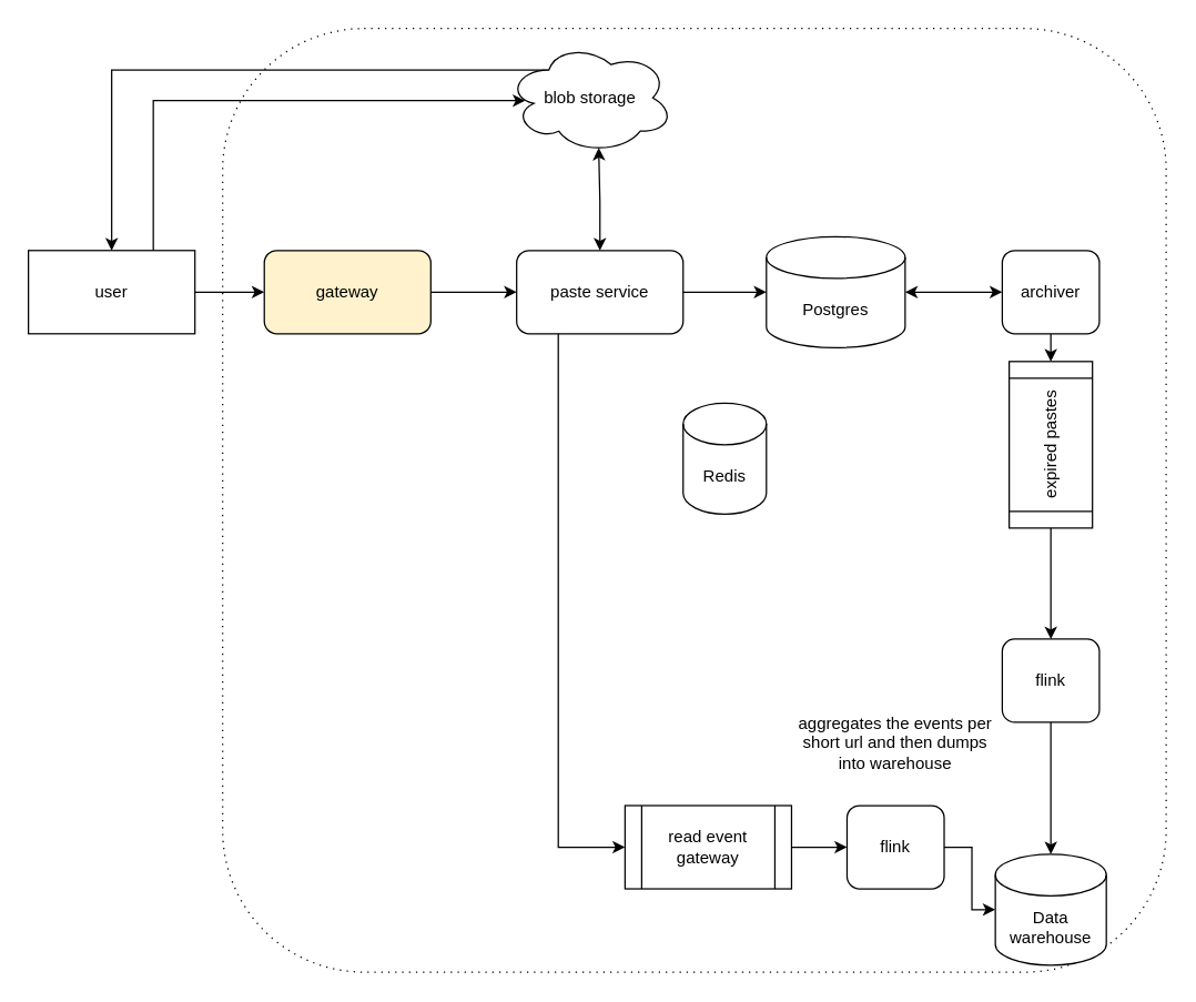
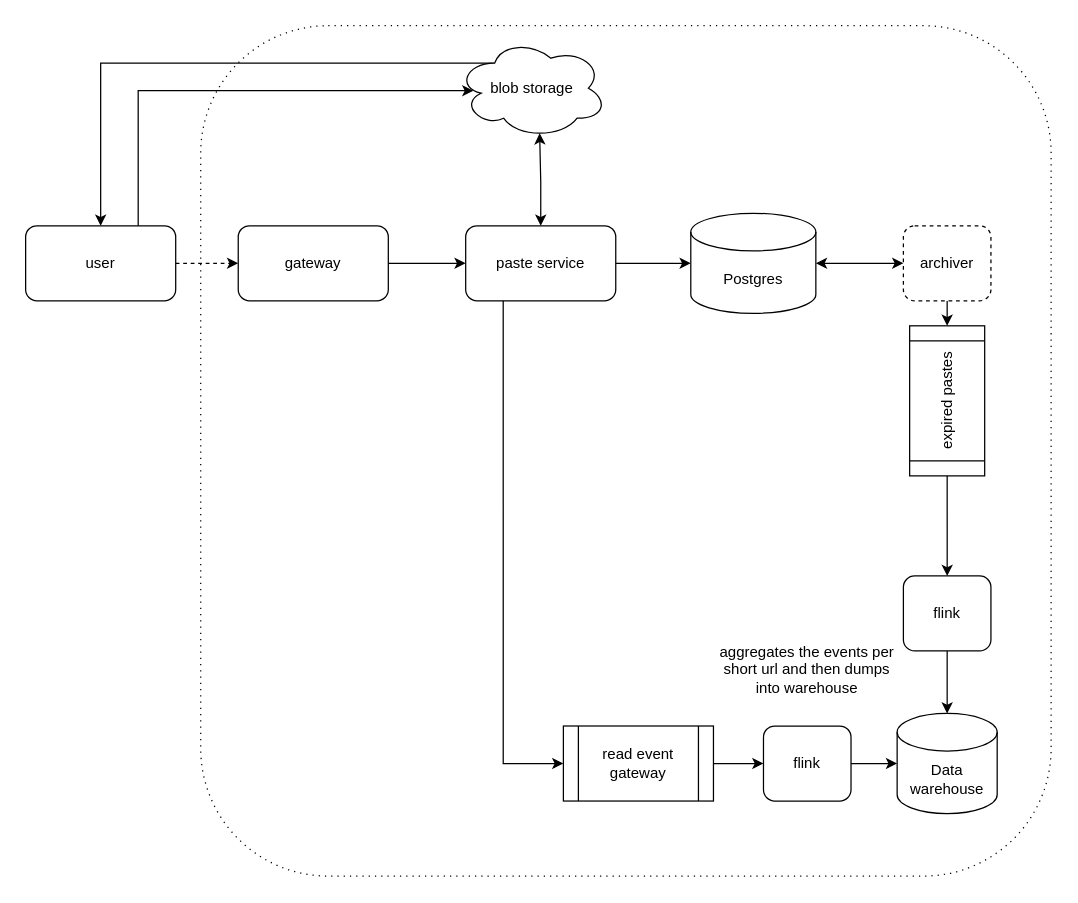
  <mxCell id="0" />
  <mxCell id="1" parent="0" />
  <mxCell id="2" value="" style="rounded=1;whiteSpace=wrap;html=1;dashed=1;dashPattern=1 4;" parent="1" vertex="1"><mxGeometry x="160" y="20" width="680" height="680" as="geometry" /></mxCell>
- <mxCell id="3" style="edgeStyle=orthogonalEdgeStyle;rounded=0;orthogonalLoop=1;jettySize=auto;html=1;exitX=1;exitY=0.5;exitDx=0;exitDy=0;entryX=0;entryY=0.5;entryDx=0;entryDy=0;" parent="1" source="4" target="6" edge="1"><mxGeometry relative="1" as="geometry" /></mxCell>
- <mxCell id="4" value="user" style="whiteSpace=wrap;html=1;rounded=0;" parent="1" vertex="1"><mxGeometry x="20" y="180" width="120" height="60" as="geometry" /></mxCell>
+ <mxCell id="3" style="edgeStyle=orthogonalEdgeStyle;rounded=0;orthogonalLoop=1;jettySize=auto;html=1;exitX=1;exitY=0.5;exitDx=0;exitDy=0;entryX=0;entryY=0.5;entryDx=0;entryDy=0;dashed=1;" parent="1" source="4" target="6" edge="1"><mxGeometry relative="1" as="geometry" /></mxCell>
+ <mxCell id="4" value="user" style="rounded=1;whiteSpace=wrap;html=1;" parent="1" vertex="1"><mxGeometry x="20" y="180" width="120" height="60" as="geometry" /></mxCell>
  <mxCell id="5" style="edgeStyle=orthogonalEdgeStyle;rounded=0;orthogonalLoop=1;jettySize=auto;html=1;exitX=1;exitY=0.5;exitDx=0;exitDy=0;entryX=0;entryY=0.5;entryDx=0;entryDy=0;" parent="1" source="6" target="8" edge="1"><mxGeometry relative="1" as="geometry"><Array as="points"><mxPoint x="340" y="210" /><mxPoint x="340" y="210" /></Array></mxGeometry></mxCell>
- <mxCell id="6" value="gateway" style="rounded=1;whiteSpace=wrap;html=1;fillColor=#fff2cc;" parent="1" vertex="1"><mxGeometry x="190" y="180" width="120" height="60" as="geometry" /></mxCell>
+ <mxCell id="6" value="gateway" style="rounded=1;whiteSpace=wrap;html=1;" parent="1" vertex="1"><mxGeometry x="190" y="180" width="120" height="60" as="geometry" /></mxCell>
  <mxCell id="7" style="edgeStyle=orthogonalEdgeStyle;rounded=0;orthogonalLoop=1;jettySize=auto;html=1;entryX=0.109;entryY=0.525;entryDx=0;entryDy=0;entryPerimeter=0;exitX=0.75;exitY=0;exitDx=0;exitDy=0;" parent="1" source="4" target="27" edge="1"><mxGeometry relative="1" as="geometry"><Array as="points"><mxPoint x="110" y="72" /></Array></mxGeometry></mxCell>
  <mxCell id="8" value="paste service" style="rounded=1;whiteSpace=wrap;html=1;" parent="1" vertex="1"><mxGeometry x="371.88" y="180" width="120" height="60" as="geometry" /></mxCell>
  <mxCell id="9" style="edgeStyle=orthogonalEdgeStyle;rounded=0;orthogonalLoop=1;jettySize=auto;html=1;entryX=0;entryY=0.5;entryDx=0;entryDy=0;exitX=0.25;exitY=1;exitDx=0;exitDy=0;" parent="1" source="8" target="16" edge="1"><mxGeometry relative="1" as="geometry"><mxPoint x="390" y="440" as="sourcePoint" /></mxGeometry></mxCell>
- <mxCell id="10" value="Redis" style="shape=cylinder3;whiteSpace=wrap;html=1;boundedLbl=1;backgroundOutline=1;size=15;" parent="1" vertex="1"><mxGeometry x="491.88" y="290" width="60" height="80" as="geometry" /></mxCell>
  <mxCell id="11" value="Postgres" style="shape=cylinder3;whiteSpace=wrap;html=1;boundedLbl=1;backgroundOutline=1;size=15;" parent="1" vertex="1"><mxGeometry x="551.88" y="170" width="100" height="80" as="geometry" /></mxCell>
  <mxCell id="12" style="edgeStyle=orthogonalEdgeStyle;rounded=0;orthogonalLoop=1;jettySize=auto;html=1;entryX=1;entryY=0.5;entryDx=0;entryDy=0;" parent="1" source="13" target="22" edge="1"><mxGeometry relative="1" as="geometry"><Array as="points"><mxPoint x="757" y="261" /></Array></mxGeometry></mxCell>
- <mxCell id="13" value="archiver" style="rounded=1;whiteSpace=wrap;html=1;" parent="1" vertex="1"><mxGeometry x="721.88" y="180" width="70" height="60" as="geometry" /></mxCell>
+ <mxCell id="13" value="archiver" style="rounded=1;whiteSpace=wrap;html=1;dashed=1;" parent="1" vertex="1"><mxGeometry x="721.88" y="180" width="70" height="60" as="geometry" /></mxCell>
  <mxCell id="14" style="edgeStyle=orthogonalEdgeStyle;rounded=0;orthogonalLoop=1;jettySize=auto;html=1;entryX=1;entryY=0.5;entryDx=0;entryDy=0;entryPerimeter=0;startArrow=classic;startFill=1;" parent="1" source="13" target="11" edge="1"><mxGeometry relative="1" as="geometry"><Array as="points"><mxPoint x="680" y="210" /></Array><mxPoint x="710" y="360" as="targetPoint" /></mxGeometry></mxCell>
  <mxCell id="15" style="edgeStyle=orthogonalEdgeStyle;rounded=0;orthogonalLoop=1;jettySize=auto;html=1;entryX=0;entryY=0.5;entryDx=0;entryDy=0;" parent="1" source="16" target="17" edge="1"><mxGeometry relative="1" as="geometry" /></mxCell>
  <mxCell id="16" value="read event gateway" style="shape=process;whiteSpace=wrap;html=1;backgroundOutline=1;" parent="1" vertex="1"><mxGeometry x="450" y="580" width="120" height="60" as="geometry" /></mxCell>
  <mxCell id="17" value="flink" style="rounded=1;whiteSpace=wrap;html=1;" parent="1" vertex="1"><mxGeometry x="610" y="580" width="70" height="60" as="geometry" /></mxCell>
- <mxCell id="18" value="Data warehouse" style="shape=cylinder3;whiteSpace=wrap;html=1;boundedLbl=1;backgroundOutline=1;size=15;" parent="1" vertex="1"><mxGeometry x="716.88" y="615" width="80" height="80" as="geometry" /></mxCell>
+ <mxCell id="18" value="Data warehouse" style="shape=cylinder3;whiteSpace=wrap;html=1;boundedLbl=1;backgroundOutline=1;size=15;" parent="1" vertex="1"><mxGeometry x="716.88" y="570" width="80" height="80" as="geometry" /></mxCell>
  <mxCell id="19" style="edgeStyle=orthogonalEdgeStyle;rounded=0;orthogonalLoop=1;jettySize=auto;html=1;entryX=0;entryY=0.5;entryDx=0;entryDy=0;entryPerimeter=0;" parent="1" source="17" target="18" edge="1"><mxGeometry relative="1" as="geometry"><mxPoint x="710" y="610" as="targetPoint" /></mxGeometry></mxCell>
  <mxCell id="20" value="aggregates the events per short url and then dumps into warehouse" style="text;html=1;align=center;verticalAlign=middle;whiteSpace=wrap;rounded=0;" parent="1" vertex="1"><mxGeometry x="568.13" y="520" width="153.75" height="30" as="geometry" /></mxCell>
  <mxCell id="21" style="edgeStyle=orthogonalEdgeStyle;rounded=0;orthogonalLoop=1;jettySize=auto;html=1;exitX=0;exitY=0.5;exitDx=0;exitDy=0;entryX=0.5;entryY=0;entryDx=0;entryDy=0;" parent="1" source="22" target="24" edge="1"><mxGeometry relative="1" as="geometry"><Array as="points"><mxPoint x="757" y="440" /><mxPoint x="757" y="440" /></Array></mxGeometry></mxCell>
  <mxCell id="22" value="expired pastes" style="shape=process;whiteSpace=wrap;html=1;backgroundOutline=1;rotation=-90;" parent="1" vertex="1"><mxGeometry x="696.88" y="290" width="120" height="60" as="geometry" /></mxCell>
  <mxCell id="23" style="edgeStyle=orthogonalEdgeStyle;rounded=0;orthogonalLoop=1;jettySize=auto;html=1;entryX=0;entryY=0.5;entryDx=0;entryDy=0;entryPerimeter=0;" parent="1" source="8" target="11" edge="1"><mxGeometry relative="1" as="geometry" /></mxCell>
  <mxCell id="24" value="flink" style="rounded=1;whiteSpace=wrap;html=1;" parent="1" vertex="1"><mxGeometry x="721.88" y="460" width="70" height="60" as="geometry" /></mxCell>
  <mxCell id="25" style="edgeStyle=orthogonalEdgeStyle;rounded=0;orthogonalLoop=1;jettySize=auto;html=1;exitX=0.5;exitY=1;exitDx=0;exitDy=0;entryX=0.5;entryY=0;entryDx=0;entryDy=0;entryPerimeter=0;" parent="1" source="24" target="18" edge="1"><mxGeometry relative="1" as="geometry" /></mxCell>
  <mxCell id="26" style="edgeStyle=orthogonalEdgeStyle;rounded=0;orthogonalLoop=1;jettySize=auto;html=1;exitX=0.25;exitY=0.25;exitDx=0;exitDy=0;exitPerimeter=0;" parent="1" source="27" target="4" edge="1"><mxGeometry relative="1" as="geometry" /></mxCell>
  <mxCell id="27" value="blob storage" style="ellipse;shape=cloud;whiteSpace=wrap;html=1;" parent="1" vertex="1"><mxGeometry x="365" y="30" width="120" height="80" as="geometry" /></mxCell>
  <mxCell id="28" style="edgeStyle=orthogonalEdgeStyle;rounded=0;orthogonalLoop=1;jettySize=auto;html=1;entryX=0.55;entryY=0.95;entryDx=0;entryDy=0;entryPerimeter=0;startArrow=classic;startFill=1;" edge="1" parent="1" source="8" target="27"><mxGeometry relative="1" as="geometry" /></mxCell>
